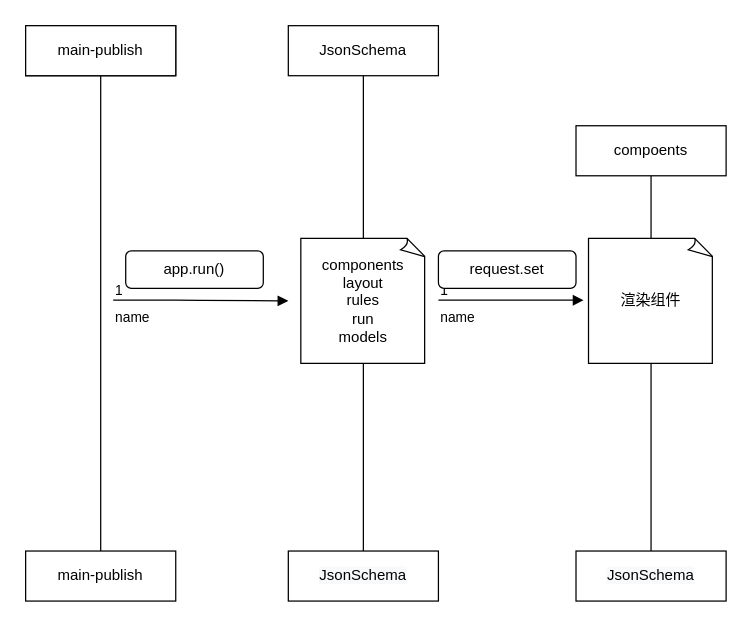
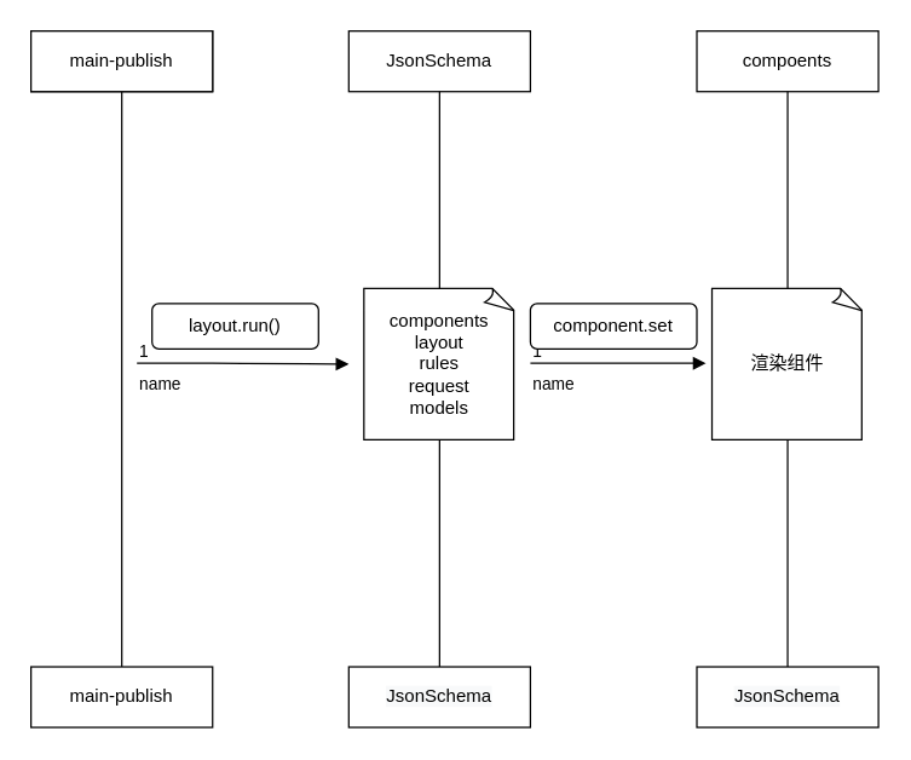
  <mxCell id="0" />
  <mxCell id="1" parent="0" />
  <mxCell id="2" value="main-publish" style="rounded=0;whiteSpace=wrap;html=1;" vertex="1" parent="1"><mxGeometry x="20" y="20" width="120" height="40" as="geometry" /></mxCell>
  <mxCell id="3" value="main-publish" style="whiteSpace=wrap;html=1;rounded=0;" vertex="1" parent="1"><mxGeometry x="20" y="440" width="120" height="40" as="geometry" /></mxCell>
  <mxCell id="4" value="" style="endArrow=none;html=1;rounded=0;exitX=0.5;exitY=1;exitDx=0;exitDy=0;entryX=0.5;entryY=0;entryDx=0;entryDy=0;" edge="1" parent="1" source="2" target="3"><mxGeometry relative="1" as="geometry"><mxPoint x="340" y="280" as="sourcePoint" /><mxPoint x="500" y="280" as="targetPoint" /></mxGeometry></mxCell>
  <mxCell id="5" value="&lt;meta charset=&quot;utf-8&quot;&gt;&lt;span style=&quot;color: rgb(0, 0, 0); font-family: helvetica; font-size: 12px; font-style: normal; font-weight: 400; letter-spacing: normal; text-align: center; text-indent: 0px; text-transform: none; word-spacing: 0px; background-color: rgb(248, 249, 250); display: inline; float: none;&quot;&gt;JsonSchema&lt;/span&gt;" style="whiteSpace=wrap;html=1;" vertex="1" parent="1"><mxGeometry x="230" y="440" width="120" height="40" as="geometry" /></mxCell>
  <mxCell id="6" value="main-publish" style="rounded=0;whiteSpace=wrap;html=1;" vertex="1" parent="1"><mxGeometry x="20" y="20" width="120" height="40" as="geometry" /></mxCell>
  <mxCell id="7" value="JsonSchema" style="whiteSpace=wrap;html=1;" vertex="1" parent="1"><mxGeometry x="230" y="20" width="120" height="40" as="geometry" /></mxCell>
  <mxCell id="8" value="" style="endArrow=none;html=1;rounded=0;exitX=0.5;exitY=1;exitDx=0;exitDy=0;entryX=0.5;entryY=0;entryDx=0;entryDy=0;" edge="1" parent="1" source="7" target="5"><mxGeometry relative="1" as="geometry"><mxPoint x="340" y="280" as="sourcePoint" /><mxPoint x="500" y="280" as="targetPoint" /></mxGeometry></mxCell>
  <mxCell id="9" value="name" style="endArrow=block;endFill=1;html=1;edgeStyle=orthogonalEdgeStyle;align=left;verticalAlign=top;" edge="1" parent="1"><mxGeometry x="-1" relative="1" as="geometry"><mxPoint x="90" y="239.5" as="sourcePoint" /><mxPoint x="230" y="240" as="targetPoint" /><Array as="points"><mxPoint x="150" y="239.5" /><mxPoint x="150" y="239.5" /></Array></mxGeometry></mxCell>
  <mxCell id="10" value="1" style="edgeLabel;resizable=0;html=1;align=left;verticalAlign=bottom;" connectable="0" vertex="1" parent="9"><mxGeometry x="-1" relative="1" as="geometry" /></mxCell>
- <mxCell id="11" value="app.run()" style="rounded=1;whiteSpace=wrap;html=1;" vertex="1" parent="1"><mxGeometry x="100" y="200" width="110" height="30" as="geometry" /></mxCell>
- <mxCell id="12" value="components&lt;br&gt;layout&lt;br&gt;rules&lt;br&gt;run&lt;br&gt;models" style="whiteSpace=wrap;html=1;shape=mxgraph.basic.document" vertex="1" parent="1"><mxGeometry x="240" y="190" width="100" height="100" as="geometry" /></mxCell>
+ <mxCell id="11" value="layout.run()" style="rounded=1;whiteSpace=wrap;html=1;" vertex="1" parent="1"><mxGeometry x="100" y="200" width="110" height="30" as="geometry" /></mxCell>
+ <mxCell id="12" value="components&lt;br&gt;layout&lt;br&gt;rules&lt;br&gt;request&lt;br&gt;models" style="whiteSpace=wrap;html=1;shape=mxgraph.basic.document" vertex="1" parent="1"><mxGeometry x="240" y="190" width="100" height="100" as="geometry" /></mxCell>
  <mxCell id="13" value="&lt;meta charset=&quot;utf-8&quot;&gt;&lt;span style=&quot;color: rgb(0, 0, 0); font-family: helvetica; font-size: 12px; font-style: normal; font-weight: 400; letter-spacing: normal; text-align: center; text-indent: 0px; text-transform: none; word-spacing: 0px; background-color: rgb(248, 249, 250); display: inline; float: none;&quot;&gt;JsonSchema&lt;/span&gt;" style="whiteSpace=wrap;html=1;" vertex="1" parent="1"><mxGeometry x="460" y="440" width="120" height="40" as="geometry" /></mxCell>
- <mxCell id="14" value="compoents" style="whiteSpace=wrap;html=1;" vertex="1" parent="1"><mxGeometry x="460" y="100" width="120" height="40" as="geometry" /></mxCell>
+ <mxCell id="14" value="compoents" style="whiteSpace=wrap;html=1;" vertex="1" parent="1"><mxGeometry x="460" y="20" width="120" height="40" as="geometry" /></mxCell>
  <mxCell id="15" value="" style="endArrow=none;html=1;rounded=0;exitX=0.5;exitY=1;exitDx=0;exitDy=0;entryX=0.5;entryY=0;entryDx=0;entryDy=0;" edge="1" parent="1" source="14" target="13"><mxGeometry relative="1" as="geometry"><mxPoint x="560" y="280" as="sourcePoint" /><mxPoint x="720" y="280" as="targetPoint" /></mxGeometry></mxCell>
  <mxCell id="16" value="渲染组件" style="whiteSpace=wrap;html=1;shape=mxgraph.basic.document" vertex="1" parent="1"><mxGeometry x="470" y="190" width="100" height="100" as="geometry" /></mxCell>
  <mxCell id="17" value="name" style="endArrow=block;endFill=1;html=1;edgeStyle=orthogonalEdgeStyle;align=left;verticalAlign=top;" edge="1" parent="1"><mxGeometry x="-1" relative="1" as="geometry"><mxPoint x="350" y="239.5" as="sourcePoint" /><mxPoint x="466" y="239.5" as="targetPoint" /><Array as="points"><mxPoint x="436" y="239.5" /><mxPoint x="436" y="239.5" /></Array></mxGeometry></mxCell>
  <mxCell id="18" value="1" style="edgeLabel;resizable=0;html=1;align=left;verticalAlign=bottom;" connectable="0" vertex="1" parent="17"><mxGeometry x="-1" relative="1" as="geometry" /></mxCell>
- <mxCell id="19" value="request.set" style="rounded=1;whiteSpace=wrap;html=1;" vertex="1" parent="1"><mxGeometry x="350" y="200" width="110" height="30" as="geometry" /></mxCell>
+ <mxCell id="19" value="component.set" style="rounded=1;whiteSpace=wrap;html=1;" vertex="1" parent="1"><mxGeometry x="350" y="200" width="110" height="30" as="geometry" /></mxCell>
